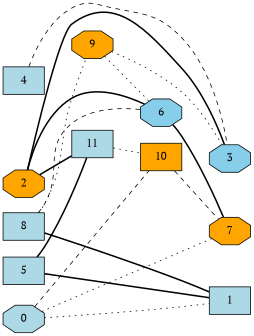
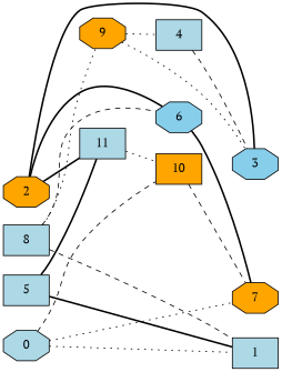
  strict graph {
    fontname="PT Serif"
    rankdir=LR
    node [fillcolor=lightblue fontname="PT Serif" shape=octagon style=filled weight=0]
    edge [fontname="PT Serif" style=bold weight=0]
    2 [fillcolor=orange]
    11 [shape=box]
    6 [fillcolor=skyblue]
    3 [fillcolor=skyblue]
    10 [fillcolor=orange shape=box]
    7 [fillcolor=orange]
    8 [shape=box]
    9 [fillcolor=orange]
    1 [shape=box]
    4 [shape=box]
    5 [shape=box]
    0
    2 -- 11
    2 -- 6
    2 -- 3
    11 -- 10 [style=dotted]
    6 -- 7
    10 -- 7 [style=dashed]
    8 -- 6 [style=dashed]
    8 -- 9 [style=dotted]
-   8 -- 1
+   8 -- 1 [style=dashed]
    9 -- 3 [style=dotted]
-   9 -- 6 [style=dotted]
+   9 -- 4 [style=dotted]
    4 -- 3 [style=dashed]
    5 -- 11
    5 -- 1
    0 -- 10 [style=dashed]
    0 -- 7 [style=dotted]
    0 -- 1 [style=dotted]
  }
